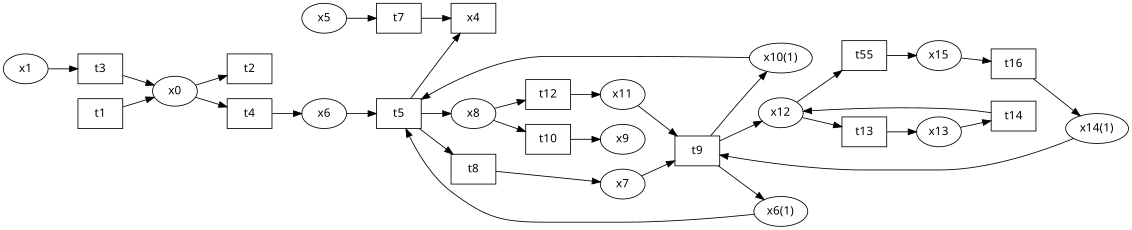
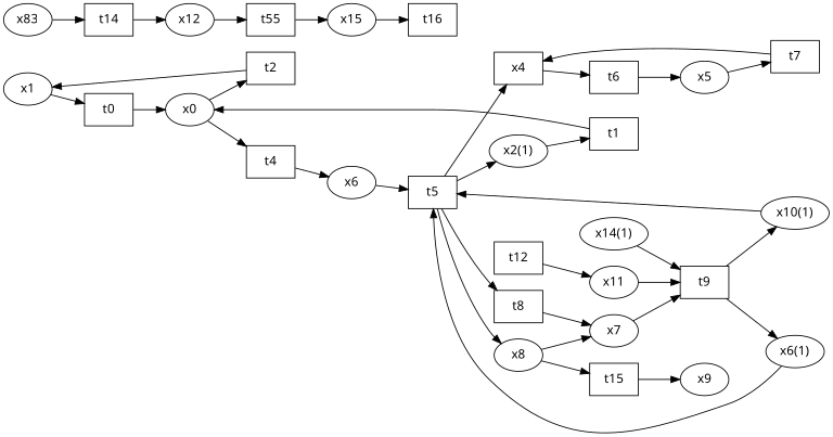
  digraph {
    fontname="Noto Sans"
    rankdir=LR
    node [fontname="Noto Sans" shape=box]
    edge [fontname="Noto Sans"]
    n1 [label=x1 shape=""]
-   n2 [label=t3]
+   n2 [label=t0]
    n3 [label=x0 shape=""]
    n4 [label=t2]
    n5 [label=t4]
    n6 [label=x6 shape=""]
    n7 [label=t5]
+   n8 [label="x2(1)" shape=""]
    n9 [label=x4]
    n10 [label=t8]
    n11 [label=x8 shape=""]
    n12 [label=t1]
    n13 [label=x5 shape=""]
    n14 [label=t7]
+   n15 [label=t6]
    n16 [label=x7 shape=""]
    n17 [label=t9]
    n18 [label="x6(1)" shape=""]
    n19 [label="x10(1)" shape=""]
    n20 [label=x12 shape=""]
    n21 [label=x9 shape=""]
-   n22 [label=t10]
+   n22 [label=t15]
    n23 [label=t12]
    n24 [label=x11 shape=""]
-   n25 [label=x13 shape=""]
+   n25 [label=x83 shape=""]
    n26 [label=t14]
-   n27 [label=t13]
    n28 [label=t55]
    n29 [label=x15 shape=""]
    n30 [label=t16]
    n31 [label="x14(1)" shape=""]
    n1 -> n2
    n2 -> n3
    n3 -> n4
    n3 -> n5
+   n4 -> n1
    n5 -> n6
    n6 -> n7
+   n7 -> n8
    n7 -> n9
    n7 -> n10
    n7 -> n11
+   n8 -> n12
+   n9 -> n15
    n10 -> n16
    n11 -> n22
-   n11 -> n23
+   n11 -> n16
    n12 -> n3
    n13 -> n14
    n14 -> n9
+   n15 -> n13
    n16 -> n17
    n17 -> n18
    n17 -> n19
-   n17 -> n20
    n18 -> n7
    n19 -> n7
-   n20 -> n27
    n20 -> n28
    n22 -> n21
    n23 -> n24
    n24 -> n17
    n25 -> n26
    n26 -> n20
-   n27 -> n25
    n28 -> n29
    n29 -> n30
-   n30 -> n31
    n31 -> n17
  }
